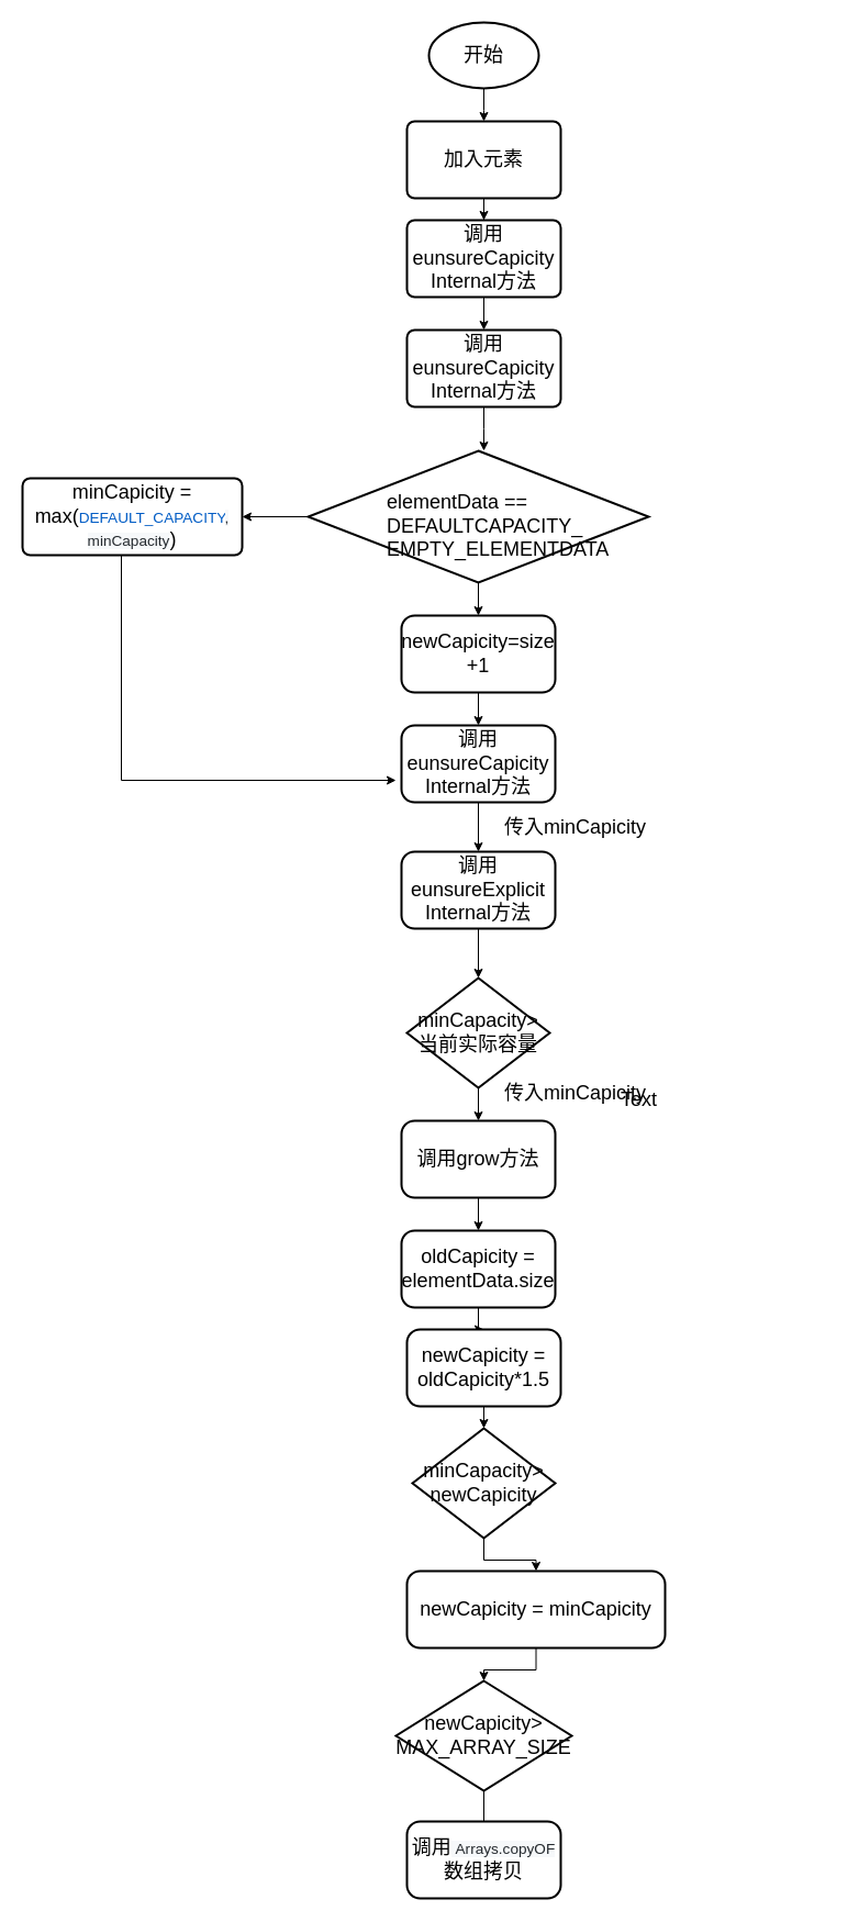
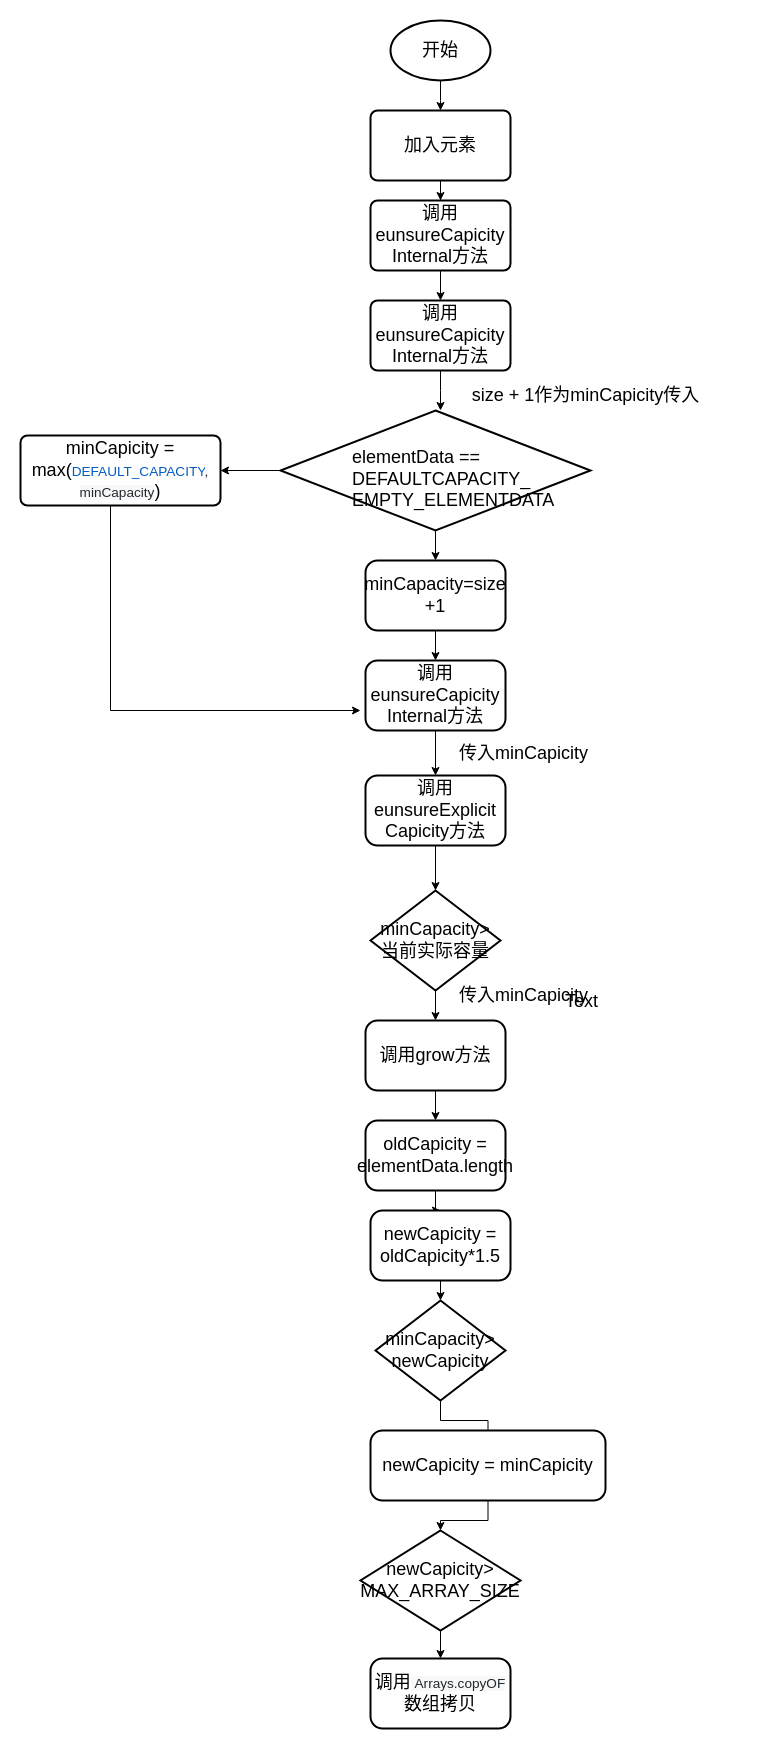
  <mxCell id="0" />
  <mxCell id="1" parent="0" />
  <mxCell id="2" value="" style="edgeStyle=orthogonalEdgeStyle;rounded=0;orthogonalLoop=1;jettySize=auto;html=1;" edge="1" parent="1" source="3"><mxGeometry relative="1" as="geometry"><mxPoint x="440" y="110" as="targetPoint" /></mxGeometry></mxCell>
  <mxCell id="3" value="开始" style="strokeWidth=2;html=1;shape=mxgraph.flowchart.start_1;whiteSpace=wrap;fontSize=18;" vertex="1" parent="1"><mxGeometry x="390" y="20" width="100" height="60" as="geometry" /></mxCell>
  <mxCell id="4" value="" style="edgeStyle=orthogonalEdgeStyle;rounded=0;orthogonalLoop=1;jettySize=auto;html=1;fontSize=18;" edge="1" parent="1" source="5" target="7"><mxGeometry relative="1" as="geometry" /></mxCell>
  <mxCell id="5" value="加入元素" style="rounded=1;whiteSpace=wrap;html=1;absoluteArcSize=1;arcSize=14;strokeWidth=2;fontSize=18;" vertex="1" parent="1"><mxGeometry x="370" y="110" width="140" height="70" as="geometry" /></mxCell>
  <mxCell id="6" value="" style="edgeStyle=orthogonalEdgeStyle;rounded=0;orthogonalLoop=1;jettySize=auto;html=1;fontSize=18;" edge="1" parent="1" source="7" target="9"><mxGeometry relative="1" as="geometry" /></mxCell>
  <mxCell id="7" value="调用eunsureCapicity&lt;br&gt;Internal方法" style="rounded=1;whiteSpace=wrap;html=1;absoluteArcSize=1;arcSize=14;strokeWidth=2;fontSize=18;" vertex="1" parent="1"><mxGeometry x="370" y="200" width="140" height="70" as="geometry" /></mxCell>
  <mxCell id="8" value="" style="edgeStyle=orthogonalEdgeStyle;rounded=0;orthogonalLoop=1;jettySize=auto;html=1;fontSize=18;" edge="1" parent="1" source="9"><mxGeometry relative="1" as="geometry"><mxPoint x="440" y="410" as="targetPoint" /></mxGeometry></mxCell>
  <mxCell id="9" value="调用eunsureCapicity&lt;br&gt;Internal方法" style="rounded=1;whiteSpace=wrap;html=1;absoluteArcSize=1;arcSize=14;strokeWidth=2;fontSize=18;" vertex="1" parent="1"><mxGeometry x="370" y="300" width="140" height="70" as="geometry" /></mxCell>
  <mxCell id="10" value="" style="edgeStyle=orthogonalEdgeStyle;rounded=0;orthogonalLoop=1;jettySize=auto;html=1;fontSize=18;" edge="1" parent="1" source="12" target="15"><mxGeometry relative="1" as="geometry" /></mxCell>
  <mxCell id="11" value="" style="edgeStyle=orthogonalEdgeStyle;rounded=0;orthogonalLoop=1;jettySize=auto;html=1;fontSize=18;" edge="1" parent="1" source="12" target="18"><mxGeometry relative="1" as="geometry" /></mxCell>
  <mxCell id="12" value="" style="strokeWidth=2;html=1;shape=mxgraph.flowchart.decision;whiteSpace=wrap;fontSize=18;" vertex="1" parent="1"><mxGeometry y="410" width="310" height="120" as="geometry" x="280" /></mxCell>
  <mxCell id="13" value="elementData ==&lt;br&gt;DEFAULTCAPACITY_&lt;br&gt;EMPTY_ELEMENTDATA" style="text;html=1;fontSize=18;" vertex="1" parent="1"><mxGeometry x="350" y="440" width="410" height="40" as="geometry" /></mxCell>
  <mxCell id="14" value="" style="edgeStyle=orthogonalEdgeStyle;rounded=0;orthogonalLoop=1;jettySize=auto;html=1;fontSize=18;" edge="1" parent="1" source="15"><mxGeometry relative="1" as="geometry"><mxPoint x="360" y="710" as="targetPoint" /><Array as="points"><mxPoint x="110" y="710" /></Array></mxGeometry></mxCell>
  <mxCell id="15" value="minCapicity = max(&lt;span class=&quot;pl-c1&quot; style=&quot;font-family: , &amp;#34;consolas&amp;#34; , &amp;#34;liberation mono&amp;#34; , &amp;#34;menlo&amp;#34; , monospace ; font-size: 13.6px ; box-sizing: border-box ; color: rgb(0 , 92 , 197)&quot;&gt;DEFAULT_CAPACITY&lt;/span&gt;&lt;span style=&quot;background-color: rgb(246 , 248 , 250) ; color: rgb(36 , 41 , 46) ; font-family: , &amp;#34;consolas&amp;#34; , &amp;#34;liberation mono&amp;#34; , &amp;#34;menlo&amp;#34; , monospace ; font-size: 13.6px&quot;&gt;, minCapacity&lt;/span&gt;&lt;span&gt;)&lt;/span&gt;" style="rounded=1;whiteSpace=wrap;html=1;absoluteArcSize=1;arcSize=14;strokeWidth=2;fontSize=18;" vertex="1" parent="1"><mxGeometry x="20" y="435" width="200" height="70" as="geometry" /></mxCell>
+ <mxCell id="16" value="size + 1作为minCapicity传入" style="text;html=1;resizable=0;autosize=1;align=center;verticalAlign=middle;points=[];fillColor=none;strokeColor=none;rounded=0;fontSize=18;" vertex="1" parent="1"><mxGeometry x="465" y="380" width="240" height="30" as="geometry" /></mxCell>
  <mxCell id="17" value="" style="edgeStyle=orthogonalEdgeStyle;rounded=0;orthogonalLoop=1;jettySize=auto;html=1;fontSize=18;" edge="1" parent="1" source="18" target="20"><mxGeometry relative="1" as="geometry" /></mxCell>
- <mxCell id="18" value="newCapicity=size +1" style="rounded=1;whiteSpace=wrap;html=1;absoluteArcSize=1;arcSize=24;strokeWidth=2;fontSize=18;" vertex="1" parent="1"><mxGeometry x="365" y="560" width="140" height="70" as="geometry" /></mxCell>
+ <mxCell id="18" value="minCapacity=size +1" style="rounded=1;whiteSpace=wrap;html=1;absoluteArcSize=1;arcSize=24;strokeWidth=2;fontSize=18;" vertex="1" parent="1"><mxGeometry x="365" y="560" width="140" height="70" as="geometry" /></mxCell>
  <mxCell id="19" value="" style="edgeStyle=orthogonalEdgeStyle;rounded=0;orthogonalLoop=1;jettySize=auto;html=1;fontSize=18;" edge="1" parent="1" source="20" target="22"><mxGeometry relative="1" as="geometry" /></mxCell>
  <mxCell id="20" value="调用eunsureCapicity&lt;br&gt;Internal方法" style="rounded=1;whiteSpace=wrap;html=1;absoluteArcSize=1;arcSize=24;strokeWidth=2;fontSize=18;" vertex="1" parent="1"><mxGeometry x="365" y="660" width="140" height="70" as="geometry" /></mxCell>
  <mxCell id="21" value="" style="edgeStyle=orthogonalEdgeStyle;rounded=0;orthogonalLoop=1;jettySize=auto;html=1;fontSize=18;" edge="1" parent="1" source="22"><mxGeometry relative="1" as="geometry"><mxPoint x="435" y="890" as="targetPoint" /></mxGeometry></mxCell>
- <mxCell id="22" value="调用eunsureExplicit&lt;br&gt;Internal方法" style="rounded=1;whiteSpace=wrap;html=1;absoluteArcSize=1;arcSize=24;strokeWidth=2;fontSize=18;" vertex="1" parent="1"><mxGeometry x="365" y="775" width="140" height="70" as="geometry" /></mxCell>
+ <mxCell id="22" value="调用eunsureExplicit&lt;br&gt;Capicity方法" style="rounded=1;whiteSpace=wrap;html=1;absoluteArcSize=1;arcSize=24;strokeWidth=2;fontSize=18;" vertex="1" parent="1"><mxGeometry x="365" y="775" width="140" height="70" as="geometry" /></mxCell>
  <mxCell id="23" value="传入minCapicity" style="text;html=1;resizable=0;autosize=1;align=center;verticalAlign=middle;points=[];fillColor=none;strokeColor=none;rounded=0;fontSize=18;" vertex="1" parent="1"><mxGeometry x="453" y="737.5" width="140" height="30" as="geometry" /></mxCell>
  <mxCell id="24" value="" style="edgeStyle=orthogonalEdgeStyle;rounded=0;orthogonalLoop=1;jettySize=auto;html=1;fontSize=18;" edge="1" parent="1" source="25" target="27"><mxGeometry relative="1" as="geometry" /></mxCell>
  <mxCell id="25" value="minCapacity&amp;gt;&lt;br&gt;当前实际容量" style="strokeWidth=2;html=1;shape=mxgraph.flowchart.decision;whiteSpace=wrap;fontSize=18;" vertex="1" parent="1"><mxGeometry x="370" y="890" width="130" height="100" as="geometry" /></mxCell>
  <mxCell id="26" value="" style="edgeStyle=orthogonalEdgeStyle;rounded=0;orthogonalLoop=1;jettySize=auto;html=1;fontSize=18;" edge="1" parent="1" source="27" target="29"><mxGeometry relative="1" as="geometry" /></mxCell>
  <mxCell id="27" value="调用grow方法" style="rounded=1;whiteSpace=wrap;html=1;absoluteArcSize=1;arcSize=24;strokeWidth=2;fontSize=18;" vertex="1" parent="1"><mxGeometry x="365" y="1020" width="140" height="70" as="geometry" /></mxCell>
  <mxCell id="28" value="" style="edgeStyle=orthogonalEdgeStyle;rounded=0;orthogonalLoop=1;jettySize=auto;html=1;fontSize=18;" edge="1" parent="1" source="29" target="31"><mxGeometry relative="1" as="geometry" /></mxCell>
- <mxCell id="29" value="oldCapicity = elementData.size" style="rounded=1;whiteSpace=wrap;html=1;absoluteArcSize=1;arcSize=24;strokeWidth=2;fontSize=18;" vertex="1" parent="1"><mxGeometry x="365" y="1120" width="140" height="70" as="geometry" /></mxCell>
+ <mxCell id="29" value="oldCapicity = elementData.length" style="rounded=1;whiteSpace=wrap;html=1;absoluteArcSize=1;arcSize=24;strokeWidth=2;fontSize=18;" vertex="1" parent="1"><mxGeometry x="365" y="1120" width="140" height="70" as="geometry" /></mxCell>
  <mxCell id="30" value="" style="edgeStyle=orthogonalEdgeStyle;rounded=0;orthogonalLoop=1;jettySize=auto;html=1;fontSize=18;" edge="1" parent="1" source="31"><mxGeometry relative="1" as="geometry"><mxPoint x="440" y="1300" as="targetPoint" /></mxGeometry></mxCell>
  <mxCell id="31" value="newCapicity = oldCapicity*1.5" style="rounded=1;whiteSpace=wrap;html=1;absoluteArcSize=1;arcSize=24;strokeWidth=2;fontSize=18;" vertex="1" parent="1"><mxGeometry x="370" y="1210" width="140" height="70" as="geometry" /></mxCell>
  <mxCell id="32" value="传入minCapicity" style="text;html=1;resizable=0;autosize=1;align=center;verticalAlign=middle;points=[];fillColor=none;strokeColor=none;rounded=0;fontSize=18;" vertex="1" parent="1"><mxGeometry x="453" y="980" width="140" height="30" as="geometry" /></mxCell>
  <mxCell id="33" value="Text" style="text;html=1;resizable=0;points=[];autosize=1;align=left;verticalAlign=top;spacingTop=-4;fontSize=18;" vertex="1" parent="1"><mxGeometry x="563" y="988" width="50" height="20" as="geometry" /></mxCell>
- <mxCell id="34" value="" style="edgeStyle=orthogonalEdgeStyle;rounded=0;orthogonalLoop=1;jettySize=auto;html=1;fontSize=18;" edge="1" parent="1" source="35" target="37"><mxGeometry relative="1" as="geometry" /></mxCell>
+ <mxCell id="34" value="" style="edgeStyle=orthogonalEdgeStyle;rounded=0;orthogonalLoop=1;jettySize=auto;html=1;fontSize=18;endArrow=none;" edge="1" parent="1" source="35" target="37"><mxGeometry relative="1" as="geometry" /></mxCell>
  <mxCell id="35" value="minCapacity&amp;gt;&lt;br&gt;newCapicity" style="strokeWidth=2;html=1;shape=mxgraph.flowchart.decision;whiteSpace=wrap;fontSize=18;" vertex="1" parent="1"><mxGeometry x="375" y="1300" width="130" height="100" as="geometry" /></mxCell>
  <mxCell id="36" value="" style="edgeStyle=orthogonalEdgeStyle;rounded=0;orthogonalLoop=1;jettySize=auto;html=1;fontSize=18;" edge="1" parent="1" source="37" target="39"><mxGeometry relative="1" as="geometry" /></mxCell>
  <mxCell id="37" value="newCapicity = minCapicity" style="rounded=1;whiteSpace=wrap;html=1;absoluteArcSize=1;arcSize=24;strokeWidth=2;fontSize=18;" vertex="1" parent="1"><mxGeometry x="370" y="1430" width="235" height="70" as="geometry" /></mxCell>
- <mxCell id="38" value="" style="edgeStyle=orthogonalEdgeStyle;rounded=0;orthogonalLoop=1;jettySize=auto;html=1;fontSize=18;endArrow=none;" edge="1" parent="1" source="39" target="40"><mxGeometry relative="1" as="geometry" /></mxCell>
+ <mxCell id="38" value="" style="edgeStyle=orthogonalEdgeStyle;rounded=0;orthogonalLoop=1;jettySize=auto;html=1;fontSize=18;" edge="1" parent="1" source="39" target="40"><mxGeometry relative="1" as="geometry" /></mxCell>
  <mxCell id="39" value="newCapicity&amp;gt;&lt;br&gt;MAX_ARRAY_SIZE" style="strokeWidth=2;html=1;shape=mxgraph.flowchart.decision;whiteSpace=wrap;fontSize=18;" vertex="1" parent="1"><mxGeometry x="360" y="1530" width="160" height="100" as="geometry" /></mxCell>
  <mxCell id="40" value="调用&lt;span style=&quot;background-color: rgb(246 , 248 , 250) ; color: rgb(36 , 41 , 46) ; font-family: , &amp;#34;consolas&amp;#34; , &amp;#34;liberation mono&amp;#34; , &amp;#34;menlo&amp;#34; , monospace ; font-size: 13.6px&quot;&gt;&amp;nbsp;Arrays.copyOF&lt;/span&gt;&lt;span&gt;数组拷贝&lt;/span&gt;" style="rounded=1;whiteSpace=wrap;html=1;absoluteArcSize=1;arcSize=24;strokeWidth=2;fontSize=18;" vertex="1" parent="1"><mxGeometry x="370" y="1658" width="140" height="70" as="geometry" /></mxCell>
